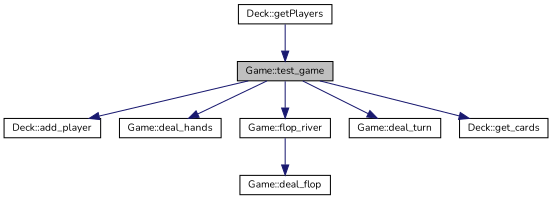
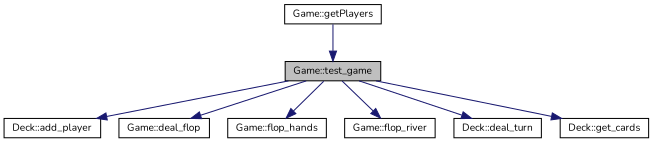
  digraph {
    fontname=Nunito
    rankdir=TB
    node [color=black fillcolor=white fontname=Nunito fontsize=10 shape=record style=filled]
    edge [color=midnightblue fontname=Nunito fontsize=10 labelfontname=Helvetica labelfontsize=10 style=solid]
    n1 [fillcolor=grey75 fontcolor=black height=0.2 label="Game::test_game" width=0.4]
    n2 [height=0.2 label="Deck::add_player" width=0.4]
    n3 [height=0.2 label="Game::deal_flop" width=0.4]
-   n4 [height=0.2 label="Game::deal_hands" width=0.4]
+   n4 [height=0.2 label="Game::flop_hands" width=0.4]
    n5 [height=0.2 label="Game::flop_river" width=0.4]
-   n6 [height=0.2 label="Game::deal_turn" width=0.4]
+   n6 [height=0.2 label="Deck::deal_turn" width=0.4]
    n7 [height=0.2 label="Deck::get_cards" width=0.4]
-   n8 [height=0.2 label="Deck::getPlayers" width=0.4]
+   n8 [height=0.2 label="Game::getPlayers" width=0.4]
    n1 -> n2
-   n5 -> n3
+   n1 -> n3
    n1 -> n4
    n1 -> n5
    n1 -> n6
    n1 -> n7
    n8 -> n1
  }
